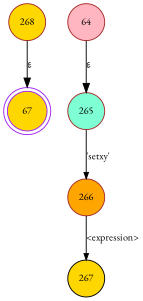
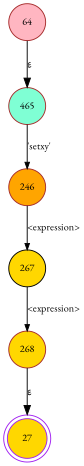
  digraph {
    fontname="EB Garamond"
    rankdir=TB
    node [color=brown fillcolor=gold fixedsize=true fontname="EB Garamond" fontsize=11 shape=circle style=filled peripheries=1]
    edge [fontname="EB Garamond" arrowhead=normal arrowsize=.7 fontsize=11]
-   n1 [color=purple label=67 shape=doublecircle width=.6 peripheries=""]
+   n1 [color=purple label=27 shape=doublecircle width=.6 peripheries=""]
    n2 [fillcolor=lightpink label=64 width=.55]
-   n3 [fillcolor=aquamarine label=265 width=.55]
-   n4 [fillcolor=orange label=266 width=.55]
+   n3 [fillcolor=aquamarine label=465 width=.55]
+   n4 [fillcolor=orange label=246 width=.55]
    n5 [color=black label=267 width=.55]
    n6 [label=268 width=.55]
    n2 -> n3 [label="&epsilon;" arrowhead="" arrowsize="" fontsize=""]
    n3 -> n4 [label="'setxy'"]
    n4 -> n5 [label="<expression>"]
+   n5 -> n6 [label="<expression>"]
    n6 -> n1 [label="&epsilon;" arrowhead="" arrowsize="" fontsize=""]
  }
